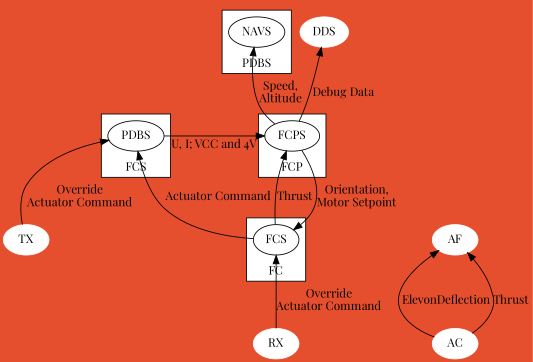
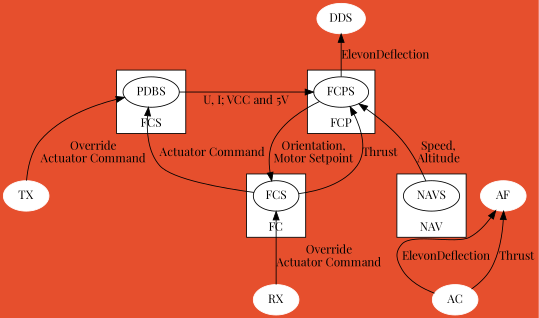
  digraph {
    bgcolor="#E64F2D"
    fontname="Playfair Display"
    rankdir=BT
    node [fontname="Playfair Display" color=white style=filled]
    edge [fontname="Playfair Display"]
    FCS [color="" style=""]
    FCPS [color="" style=""]
    NAVS [color="" style=""]
    PDBS [color="" style=""]
    DDS
    AC
    AF
    RX
    TX
    subgraph cluster_1 {
      bgcolor=white
      label=FC
      FCS
    }
    subgraph cluster_2 {
      bgcolor=white
      label=FCP
      FCPS
    }
    subgraph cluster_3 {
      bgcolor=white
-     label=PDBS
+     label=NAV
      NAVS
    }
    subgraph cluster_4 {
      bgcolor=white
      label=FCS
      PDBS
    }
    FCS -> FCPS [label=Thrust]
    FCS -> PDBS [label="Actuator Command"]
    FCPS -> FCS [label="Orientation,\nMotor Setpoint"]
-   FCPS -> DDS [label="Debug Data"]
-   FCPS -> NAVS [label="Speed,\nAltitude"]
-   PDBS -> FCPS [label="U, I; VCC and 4V"]
+   FCPS -> DDS [label=ElevonDeflection]
+   NAVS -> FCPS [label="Speed,\nAltitude"]
+   PDBS -> FCPS [label="U, I; VCC and 5V"]
    AC -> AF [label=ElevonDeflection]
    AC -> AF [label=Thrust]
    RX -> FCS [label="Override\nActuator Command"]
    TX -> PDBS [label="Override\nActuator Command"]
  }
